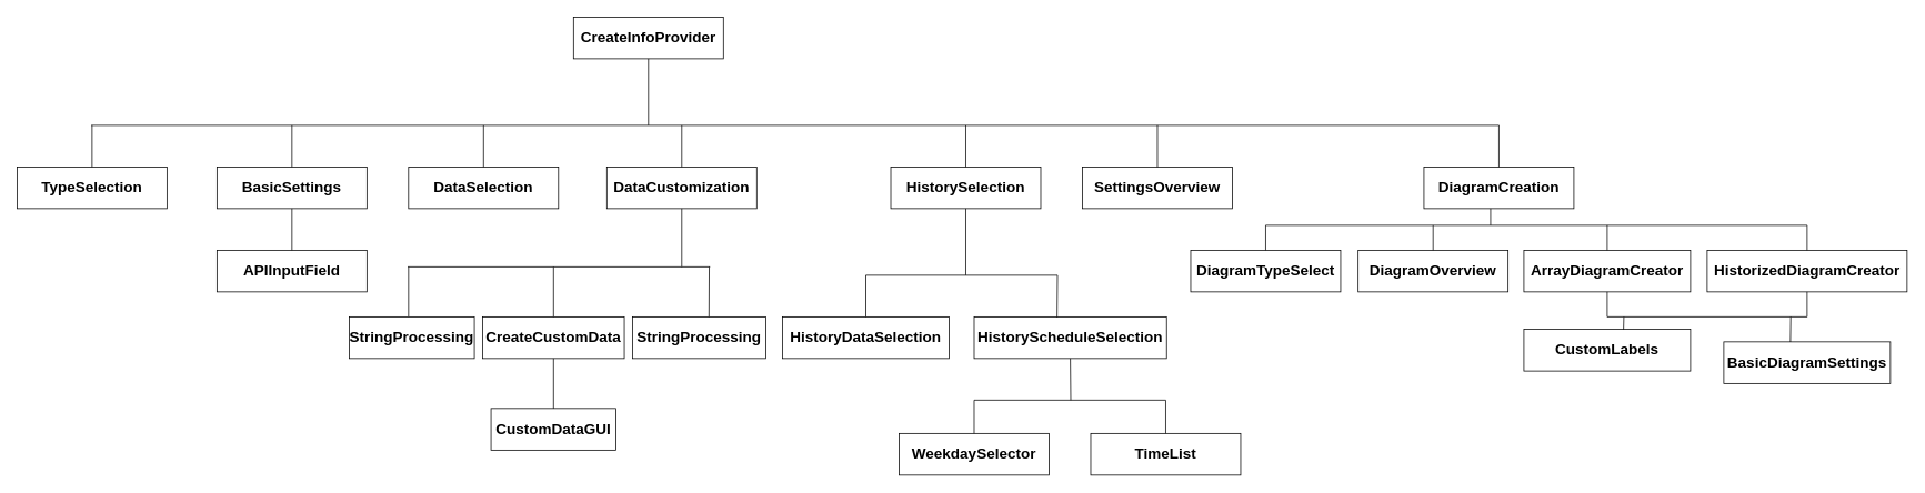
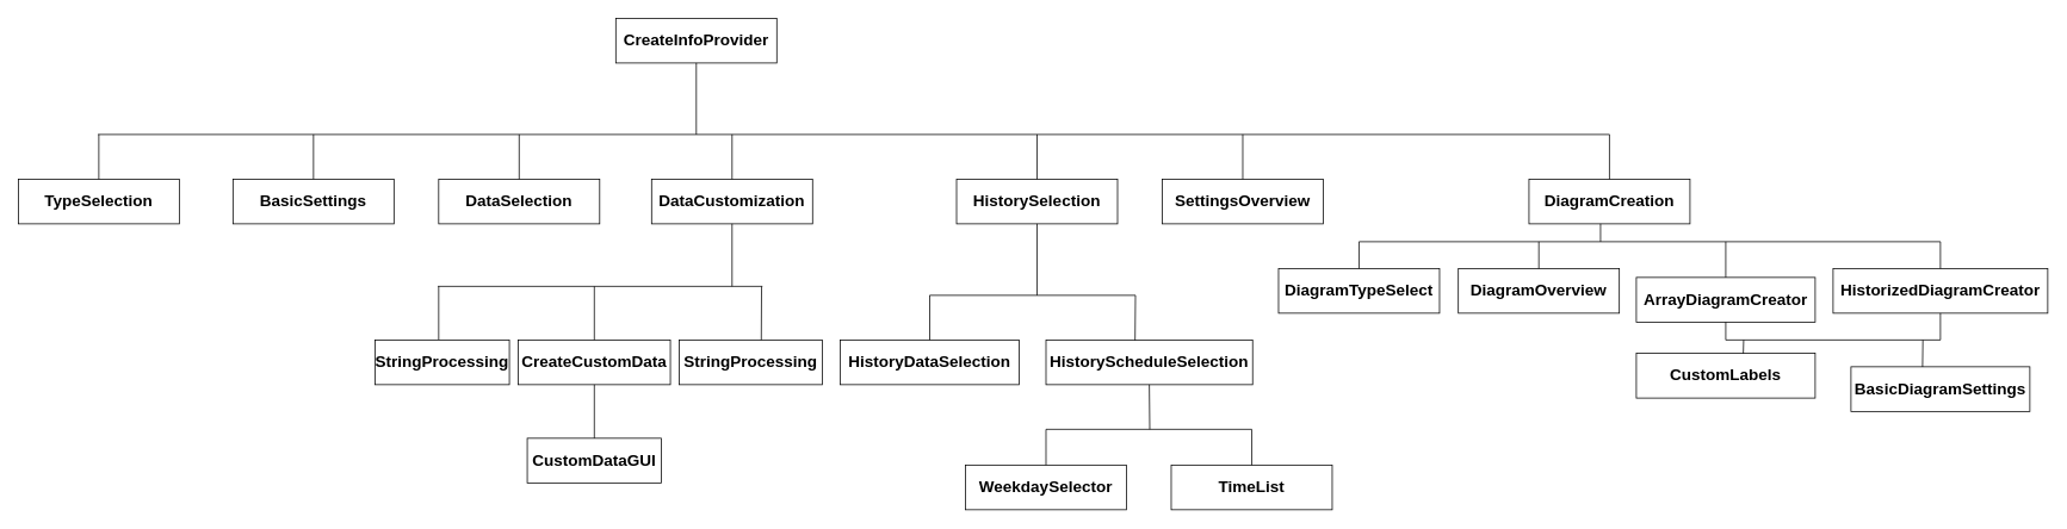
  <mxCell id="0" />
  <mxCell id="1" parent="0" />
  <mxCell id="2" value="&lt;font style=&quot;font-size: 18px&quot;&gt;&lt;b&gt;CreateInfoProvider&lt;/b&gt;&lt;/font&gt;" style="rounded=0;whiteSpace=wrap;html=1;" parent="1" vertex="1"><mxGeometry x="688" y="20" width="180" height="50" as="geometry" /></mxCell>
  <mxCell id="3" value="&lt;font style=&quot;font-size: 18px&quot;&gt;&lt;b&gt;WeekdaySelector&lt;/b&gt;&lt;/font&gt;" style="rounded=0;whiteSpace=wrap;html=1;" parent="1" vertex="1"><mxGeometry x="1079" y="520" width="180" height="50" as="geometry" /></mxCell>
  <mxCell id="4" value="&lt;font style=&quot;font-size: 18px&quot;&gt;&lt;b&gt;TimeList&lt;/b&gt;&lt;/font&gt;" style="rounded=0;whiteSpace=wrap;html=1;" parent="1" vertex="1"><mxGeometry x="1309" y="520" width="180" height="50" as="geometry" /></mxCell>
  <mxCell id="5" value="&lt;font style=&quot;font-size: 18px&quot;&gt;&lt;b&gt;HistoryScheduleSelection&lt;/b&gt;&lt;/font&gt;" style="rounded=0;whiteSpace=wrap;html=1;" parent="1" vertex="1"><mxGeometry x="1169" y="380" width="231" height="50" as="geometry" /></mxCell>
  <mxCell id="6" value="&lt;font style=&quot;font-size: 18px&quot;&gt;&lt;b&gt;HistoryDataSelection&lt;/b&gt;&lt;/font&gt;" style="rounded=0;whiteSpace=wrap;html=1;" parent="1" vertex="1"><mxGeometry x="939" y="380" width="200" height="50" as="geometry" /></mxCell>
  <mxCell id="7" value="&lt;font style=&quot;font-size: 18px&quot;&gt;&lt;b&gt;HistorySelection&lt;/b&gt;&lt;/font&gt;" style="rounded=0;whiteSpace=wrap;html=1;" parent="1" vertex="1"><mxGeometry x="1069" y="200" width="180" height="50" as="geometry" /></mxCell>
  <mxCell id="8" value="&lt;font style=&quot;font-size: 18px&quot;&gt;&lt;b&gt;DataSelection&lt;/b&gt;&lt;/font&gt;" style="rounded=0;whiteSpace=wrap;html=1;" parent="1" vertex="1"><mxGeometry x="490" y="200" width="180" height="50" as="geometry" /></mxCell>
  <mxCell id="9" value="&lt;font style=&quot;font-size: 18px&quot;&gt;&lt;b&gt;CreateCustomData&lt;/b&gt;&lt;/font&gt;" style="rounded=0;whiteSpace=wrap;html=1;" parent="1" vertex="1"><mxGeometry x="579" y="380" width="170" height="50" as="geometry" /></mxCell>
  <mxCell id="10" value="&lt;font style=&quot;font-size: 18px&quot;&gt;&lt;b&gt;DataCustomization&lt;br&gt;&lt;/b&gt;&lt;/font&gt;" style="rounded=0;whiteSpace=wrap;html=1;" parent="1" vertex="1"><mxGeometry x="728" y="200" width="180" height="50" as="geometry" /></mxCell>
- <mxCell id="11" value="&lt;font style=&quot;font-size: 18px&quot;&gt;&lt;b&gt;APIInputField&lt;/b&gt;&lt;/font&gt;" style="rounded=0;whiteSpace=wrap;html=1;" parent="1" vertex="1"><mxGeometry x="260" y="300" width="180" height="50" as="geometry" /></mxCell>
  <mxCell id="12" value="&lt;font style=&quot;font-size: 18px&quot;&gt;&lt;b&gt;BasicSettings&lt;/b&gt;&lt;/font&gt;" style="rounded=0;whiteSpace=wrap;html=1;" parent="1" vertex="1"><mxGeometry x="260" y="200" width="180" height="50" as="geometry" /></mxCell>
  <mxCell id="13" value="&lt;font style=&quot;font-size: 18px&quot;&gt;&lt;b&gt;TypeSelection&lt;br&gt;&lt;/b&gt;&lt;/font&gt;" style="rounded=0;whiteSpace=wrap;html=1;" parent="1" vertex="1"><mxGeometry x="20" y="200" width="180" height="50" as="geometry" /></mxCell>
  <mxCell id="14" value="&lt;font style=&quot;font-size: 18px&quot;&gt;&lt;b&gt;SettingsOverview&lt;/b&gt;&lt;/font&gt;" style="rounded=0;whiteSpace=wrap;html=1;" parent="1" vertex="1"><mxGeometry x="1299" y="200" width="180" height="50" as="geometry" /></mxCell>
  <mxCell id="15" value="" style="endArrow=none;html=1;" parent="1" edge="1"><mxGeometry width="50" height="50" relative="1" as="geometry"><mxPoint x="109" y="150" as="sourcePoint" /><mxPoint x="1799" y="150" as="targetPoint" /></mxGeometry></mxCell>
  <mxCell id="16" value="" style="endArrow=none;html=1;entryX=0.5;entryY=1;entryDx=0;entryDy=0;" parent="1" target="2" edge="1"><mxGeometry width="50" height="50" relative="1" as="geometry"><mxPoint x="778" y="150" as="sourcePoint" /><mxPoint x="819" y="180" as="targetPoint" /></mxGeometry></mxCell>
  <mxCell id="17" value="" style="endArrow=none;html=1;exitX=0.5;exitY=0;exitDx=0;exitDy=0;" parent="1" source="13" edge="1"><mxGeometry width="50" height="50" relative="1" as="geometry"><mxPoint x="650" y="230" as="sourcePoint" /><mxPoint x="110" y="150" as="targetPoint" /></mxGeometry></mxCell>
  <mxCell id="18" value="" style="endArrow=none;html=1;exitX=0.5;exitY=0;exitDx=0;exitDy=0;" parent="1" source="12" edge="1"><mxGeometry width="50" height="50" relative="1" as="geometry"><mxPoint x="650" y="230" as="sourcePoint" /><mxPoint x="350" y="150" as="targetPoint" /></mxGeometry></mxCell>
  <mxCell id="19" value="" style="endArrow=none;html=1;exitX=0.5;exitY=0;exitDx=0;exitDy=0;" parent="1" source="8" edge="1"><mxGeometry width="50" height="50" relative="1" as="geometry"><mxPoint x="650" y="230" as="sourcePoint" /><mxPoint x="580" y="150" as="targetPoint" /></mxGeometry></mxCell>
  <mxCell id="20" value="" style="endArrow=none;html=1;" parent="1" source="10" edge="1"><mxGeometry width="50" height="50" relative="1" as="geometry"><mxPoint x="658" y="230" as="sourcePoint" /><mxPoint x="818" y="150" as="targetPoint" /></mxGeometry></mxCell>
  <mxCell id="21" value="" style="endArrow=none;html=1;entryX=0.5;entryY=0;entryDx=0;entryDy=0;" parent="1" target="7" edge="1"><mxGeometry width="50" height="50" relative="1" as="geometry"><mxPoint x="1159" y="150" as="sourcePoint" /><mxPoint x="1119" y="190" as="targetPoint" /></mxGeometry></mxCell>
  <mxCell id="22" value="" style="endArrow=none;html=1;entryX=0.5;entryY=0;entryDx=0;entryDy=0;" parent="1" target="14" edge="1"><mxGeometry width="50" height="50" relative="1" as="geometry"><mxPoint x="1389" y="150" as="sourcePoint" /><mxPoint x="819" y="180" as="targetPoint" /></mxGeometry></mxCell>
- <mxCell id="23" value="" style="endArrow=none;html=1;exitX=0.5;exitY=0;exitDx=0;exitDy=0;entryX=0.5;entryY=1;entryDx=0;entryDy=0;" parent="1" source="11" target="12" edge="1"><mxGeometry width="50" height="50" relative="1" as="geometry"><mxPoint x="360" y="260" as="sourcePoint" /><mxPoint x="410" y="210" as="targetPoint" /></mxGeometry></mxCell>
  <mxCell id="24" value="" style="endArrow=none;html=1;" parent="1" edge="1"><mxGeometry width="50" height="50" relative="1" as="geometry"><mxPoint x="1039" y="330" as="sourcePoint" /><mxPoint x="1269" y="330" as="targetPoint" /></mxGeometry></mxCell>
  <mxCell id="25" value="" style="endArrow=none;html=1;entryX=0.5;entryY=1;entryDx=0;entryDy=0;" parent="1" target="7" edge="1"><mxGeometry width="50" height="50" relative="1" as="geometry"><mxPoint x="1159" y="330" as="sourcePoint" /><mxPoint x="1149" y="310" as="targetPoint" /></mxGeometry></mxCell>
  <mxCell id="26" value="" style="endArrow=none;html=1;exitX=0.5;exitY=0;exitDx=0;exitDy=0;" parent="1" source="6" edge="1"><mxGeometry width="50" height="50" relative="1" as="geometry"><mxPoint x="1099" y="360" as="sourcePoint" /><mxPoint x="1039" y="330" as="targetPoint" /></mxGeometry></mxCell>
  <mxCell id="27" value="" style="endArrow=none;html=1;exitX=0.431;exitY=0.009;exitDx=0;exitDy=0;exitPerimeter=0;" parent="1" source="5" edge="1"><mxGeometry width="50" height="50" relative="1" as="geometry"><mxPoint x="1299" y="370" as="sourcePoint" /><mxPoint x="1269" y="330" as="targetPoint" /></mxGeometry></mxCell>
  <mxCell id="28" value="" style="endArrow=none;html=1;" parent="1" edge="1"><mxGeometry width="50" height="50" relative="1" as="geometry"><mxPoint x="1169" y="480" as="sourcePoint" /><mxPoint x="1399" y="480" as="targetPoint" /></mxGeometry></mxCell>
  <mxCell id="29" value="" style="endArrow=none;html=1;entryX=0.5;entryY=1;entryDx=0;entryDy=0;" parent="1" target="5" edge="1"><mxGeometry width="50" height="50" relative="1" as="geometry"><mxPoint x="1285" y="480" as="sourcePoint" /><mxPoint x="1239" y="450" as="targetPoint" /></mxGeometry></mxCell>
  <mxCell id="30" value="" style="endArrow=none;html=1;entryX=0.5;entryY=0;entryDx=0;entryDy=0;" parent="1" target="3" edge="1"><mxGeometry width="50" height="50" relative="1" as="geometry"><mxPoint x="1169" y="480" as="sourcePoint" /><mxPoint x="1239" y="450" as="targetPoint" /></mxGeometry></mxCell>
  <mxCell id="31" value="" style="endArrow=none;html=1;exitX=0.5;exitY=0;exitDx=0;exitDy=0;" parent="1" source="4" edge="1"><mxGeometry width="50" height="50" relative="1" as="geometry"><mxPoint x="1189" y="500" as="sourcePoint" /><mxPoint x="1399" y="480" as="targetPoint" /></mxGeometry></mxCell>
  <mxCell id="32" value="&lt;font style=&quot;font-size: 18px&quot;&gt;&lt;b&gt;DiagramCreation&lt;/b&gt;&lt;/font&gt;" style="rounded=0;whiteSpace=wrap;html=1;" parent="1" vertex="1"><mxGeometry x="1709" y="200" width="180" height="50" as="geometry" /></mxCell>
  <mxCell id="33" value="&lt;span style=&quot;font-size: 18px&quot;&gt;&lt;b&gt;DiagramTypeSelect&lt;/b&gt;&lt;/span&gt;" style="rounded=0;whiteSpace=wrap;html=1;" parent="1" vertex="1"><mxGeometry x="1429" y="300" width="180" height="50" as="geometry" /></mxCell>
  <mxCell id="34" value="&lt;font style=&quot;font-size: 18px&quot;&gt;&lt;b&gt;DiagramOverview&lt;/b&gt;&lt;/font&gt;" style="rounded=0;whiteSpace=wrap;html=1;" parent="1" vertex="1"><mxGeometry x="1630" y="300" width="180" height="50" as="geometry" /></mxCell>
- <mxCell id="35" value="&lt;font style=&quot;font-size: 18px&quot;&gt;&lt;b&gt;ArrayDiagramCreator&lt;/b&gt;&lt;/font&gt;" style="rounded=0;whiteSpace=wrap;html=1;" parent="1" vertex="1"><mxGeometry x="1829" y="300" width="200" height="50" as="geometry" /></mxCell>
+ <mxCell id="35" value="&lt;font style=&quot;font-size: 18px&quot;&gt;&lt;b&gt;ArrayDiagramCreator&lt;/b&gt;&lt;/font&gt;" style="rounded=0;whiteSpace=wrap;html=1;" parent="1" vertex="1"><mxGeometry x="1829" y="310" width="200" height="50" as="geometry" /></mxCell>
  <mxCell id="36" value="" style="endArrow=none;html=1;entryX=0.5;entryY=0;entryDx=0;entryDy=0;" parent="1" target="32" edge="1"><mxGeometry width="50" height="50" relative="1" as="geometry"><mxPoint x="1799" y="150" as="sourcePoint" /><mxPoint x="1798.5" y="190" as="targetPoint" /></mxGeometry></mxCell>
  <mxCell id="37" value="" style="endArrow=none;html=1;entryX=0.5;entryY=0;entryDx=0;entryDy=0;" parent="1" target="34" edge="1"><mxGeometry width="50" height="50" relative="1" as="geometry"><mxPoint x="1720" y="270" as="sourcePoint" /><mxPoint x="1798.76" y="300" as="targetPoint" /></mxGeometry></mxCell>
  <mxCell id="38" value="" style="endArrow=none;html=1;entryX=0.5;entryY=0;entryDx=0;entryDy=0;" parent="1" target="33" edge="1"><mxGeometry width="50" height="50" relative="1" as="geometry"><mxPoint x="1519" y="270" as="sourcePoint" /><mxPoint x="1559" y="300" as="targetPoint" /></mxGeometry></mxCell>
  <mxCell id="39" value="" style="endArrow=none;html=1;entryX=0.5;entryY=0;entryDx=0;entryDy=0;" parent="1" target="35" edge="1"><mxGeometry width="50" height="50" relative="1" as="geometry"><mxPoint x="1929" y="270" as="sourcePoint" /><mxPoint x="1989" y="270" as="targetPoint" /></mxGeometry></mxCell>
  <mxCell id="40" value="" style="endArrow=none;html=1;" parent="1" edge="1"><mxGeometry width="50" height="50" relative="1" as="geometry"><mxPoint x="1519" y="270" as="sourcePoint" /><mxPoint x="2169" y="270" as="targetPoint" /></mxGeometry></mxCell>
  <mxCell id="41" value="&lt;font style=&quot;font-size: 18px&quot;&gt;&lt;b&gt;HistorizedDiagramCreator&lt;/b&gt;&lt;/font&gt;" style="rounded=0;whiteSpace=wrap;html=1;" parent="1" vertex="1"><mxGeometry x="2049" y="300" width="240" height="50" as="geometry" /></mxCell>
  <mxCell id="42" value="" style="endArrow=none;html=1;" parent="1" edge="1"><mxGeometry width="50" height="50" relative="1" as="geometry"><mxPoint x="1789" y="250" as="sourcePoint" /><mxPoint x="1789" y="270" as="targetPoint" /></mxGeometry></mxCell>
  <mxCell id="43" value="" style="endArrow=none;html=1;entryX=0.5;entryY=0;entryDx=0;entryDy=0;" parent="1" target="41" edge="1"><mxGeometry width="50" height="50" relative="1" as="geometry"><mxPoint x="2169" y="270" as="sourcePoint" /><mxPoint x="2129" y="290" as="targetPoint" /></mxGeometry></mxCell>
  <mxCell id="44" value="" style="endArrow=none;html=1;entryX=0.5;entryY=1;entryDx=0;entryDy=0;" parent="1" target="35" edge="1"><mxGeometry width="50" height="50" relative="1" as="geometry"><mxPoint x="1929" y="380" as="sourcePoint" /><mxPoint x="1929" y="350" as="targetPoint" /></mxGeometry></mxCell>
  <mxCell id="45" value="&lt;font style=&quot;font-size: 18px&quot;&gt;&lt;b&gt;CustomLabels&lt;/b&gt;&lt;/font&gt;" style="rounded=0;whiteSpace=wrap;html=1;" parent="1" vertex="1"><mxGeometry x="1829" y="395" width="200" height="50" as="geometry" /></mxCell>
  <mxCell id="46" value="&lt;font style=&quot;font-size: 18px&quot;&gt;&lt;b&gt;BasicDiagramSettings&lt;/b&gt;&lt;/font&gt;" style="rounded=0;whiteSpace=wrap;html=1;" parent="1" vertex="1"><mxGeometry x="2069" y="410" width="200" height="50" as="geometry" /></mxCell>
  <mxCell id="47" value="" style="endArrow=none;html=1;entryX=0.5;entryY=1;entryDx=0;entryDy=0;" parent="1" target="41" edge="1"><mxGeometry width="50" height="50" relative="1" as="geometry"><mxPoint x="2169" y="380" as="sourcePoint" /><mxPoint x="2168.8" y="360" as="targetPoint" /></mxGeometry></mxCell>
  <mxCell id="48" value="" style="endArrow=none;html=1;" parent="1" edge="1"><mxGeometry width="50" height="50" relative="1" as="geometry"><mxPoint x="2169" y="380" as="sourcePoint" /><mxPoint x="1929" y="380" as="targetPoint" /></mxGeometry></mxCell>
  <mxCell id="49" value="" style="endArrow=none;html=1;exitX=0.598;exitY=0.003;exitDx=0;exitDy=0;exitPerimeter=0;" parent="1" source="45" edge="1"><mxGeometry width="50" height="50" relative="1" as="geometry"><mxPoint x="1979" y="410" as="sourcePoint" /><mxPoint x="1949" y="380" as="targetPoint" /></mxGeometry></mxCell>
  <mxCell id="50" value="" style="endArrow=none;html=1;exitX=0.598;exitY=0.003;exitDx=0;exitDy=0;exitPerimeter=0;" parent="1" edge="1"><mxGeometry width="50" height="50" relative="1" as="geometry"><mxPoint x="2149" y="410.15" as="sourcePoint" /><mxPoint x="2149.4" y="380" as="targetPoint" /></mxGeometry></mxCell>
  <mxCell id="51" value="" style="endArrow=none;html=1;" edge="1" parent="1"><mxGeometry width="50" height="50" relative="1" as="geometry"><mxPoint x="489" y="320" as="sourcePoint" /><mxPoint x="852" y="320" as="targetPoint" /></mxGeometry></mxCell>
  <mxCell id="52" value="" style="endArrow=none;html=1;entryX=0.5;entryY=1;entryDx=0;entryDy=0;" edge="1" parent="1" target="10"><mxGeometry width="50" height="50" relative="1" as="geometry"><mxPoint x="818" y="320" as="sourcePoint" /><mxPoint x="659" y="310" as="targetPoint" /></mxGeometry></mxCell>
  <mxCell id="53" value="" style="endArrow=none;html=1;" edge="1" parent="1" source="9"><mxGeometry width="50" height="50" relative="1" as="geometry"><mxPoint x="679" y="370" as="sourcePoint" /><mxPoint x="664" y="320" as="targetPoint" /></mxGeometry></mxCell>
  <mxCell id="54" value="" style="endArrow=none;html=1;exitX=0.573;exitY=0.022;exitDx=0;exitDy=0;exitPerimeter=0;" edge="1" parent="1" source="55"><mxGeometry width="50" height="50" relative="1" as="geometry"><mxPoint x="849.001" y="370.45" as="sourcePoint" /><mxPoint x="851" y="320" as="targetPoint" /></mxGeometry></mxCell>
  <mxCell id="55" value="&lt;font style=&quot;font-size: 18px&quot;&gt;&lt;b&gt;StringProcessing&lt;/b&gt;&lt;/font&gt;" style="rounded=0;whiteSpace=wrap;html=1;" vertex="1" parent="1"><mxGeometry x="759" y="380" width="160" height="50" as="geometry" /></mxCell>
  <mxCell id="56" value="" style="endArrow=none;html=1;" edge="1" parent="1"><mxGeometry width="50" height="50" relative="1" as="geometry"><mxPoint x="490" y="380" as="sourcePoint" /><mxPoint x="490" y="320" as="targetPoint" /></mxGeometry></mxCell>
  <mxCell id="57" value="&lt;font style=&quot;font-size: 18px&quot;&gt;&lt;b&gt;StringProcessing&lt;/b&gt;&lt;/font&gt;" style="rounded=0;whiteSpace=wrap;html=1;" vertex="1" parent="1"><mxGeometry x="419" y="380" width="150" height="50" as="geometry" /></mxCell>
  <mxCell id="58" value="&lt;font style=&quot;font-size: 18px&quot;&gt;&lt;b&gt;CustomDataGUI&lt;/b&gt;&lt;/font&gt;" style="rounded=0;whiteSpace=wrap;html=1;" vertex="1" parent="1"><mxGeometry x="589" y="490" width="150" height="50" as="geometry" /></mxCell>
  <mxCell id="59" value="" style="endArrow=none;html=1;" edge="1" parent="1" source="58"><mxGeometry width="50" height="50" relative="1" as="geometry"><mxPoint x="679" y="480" as="sourcePoint" /><mxPoint x="664" y="430" as="targetPoint" /></mxGeometry></mxCell>
